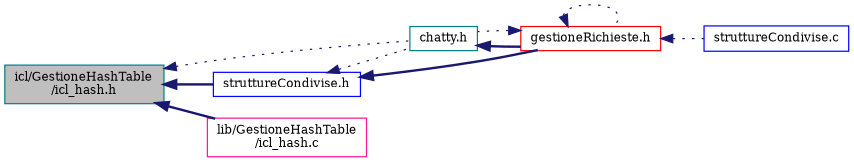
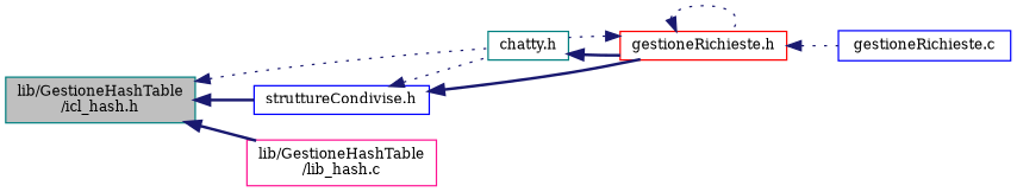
  digraph {
    fontname="DejaVu Serif"
    rankdir=LR
    node [color=teal fillcolor=white fontname="DejaVu Serif" fontsize=10 shape=record style=filled]
    edge [color=midnightblue dir=back fontname="DejaVu Serif" fontsize=10 labelfontname=Helvetica labelfontsize=10 style=dotted]
-   n1 [fillcolor=grey75 fontcolor=black height=0.2 label="icl/GestioneHashTable\l/icl_hash.h" width=0.4]
+   n1 [fillcolor=grey75 fontcolor=black height=0.2 label="lib/GestioneHashTable\l/icl_hash.h" width=0.4]
    n2 [color=blue height=0.2 label="struttureCondivise.h" width=0.4]
    n3 [height=0.2 label="chatty.h" width=0.4]
-   n4 [color=deeppink height=0.2 label="lib/GestioneHashTable\l/icl_hash.c" width=0.4]
+   n4 [color=deeppink height=0.2 label="lib/GestioneHashTable\l/lib_hash.c" width=0.4]
    n5 [color=red height=0.2 label="gestioneRichieste.h" width=0.4]
-   n6 [color=blue height=0.2 label="struttureCondivise.c" width=0.4]
+   n6 [color=blue height=0.2 label="gestioneRichieste.c" width=0.4]
    n1 -> n2 [style=bold]
    n1 -> n3
    n1 -> n4 [style=bold]
    n2 -> n3
    n2 -> n5 [style=bold]
    n3 -> n5 [style=bold]
    n5 -> n3
    n5 -> n5
    n5 -> n6
  }
